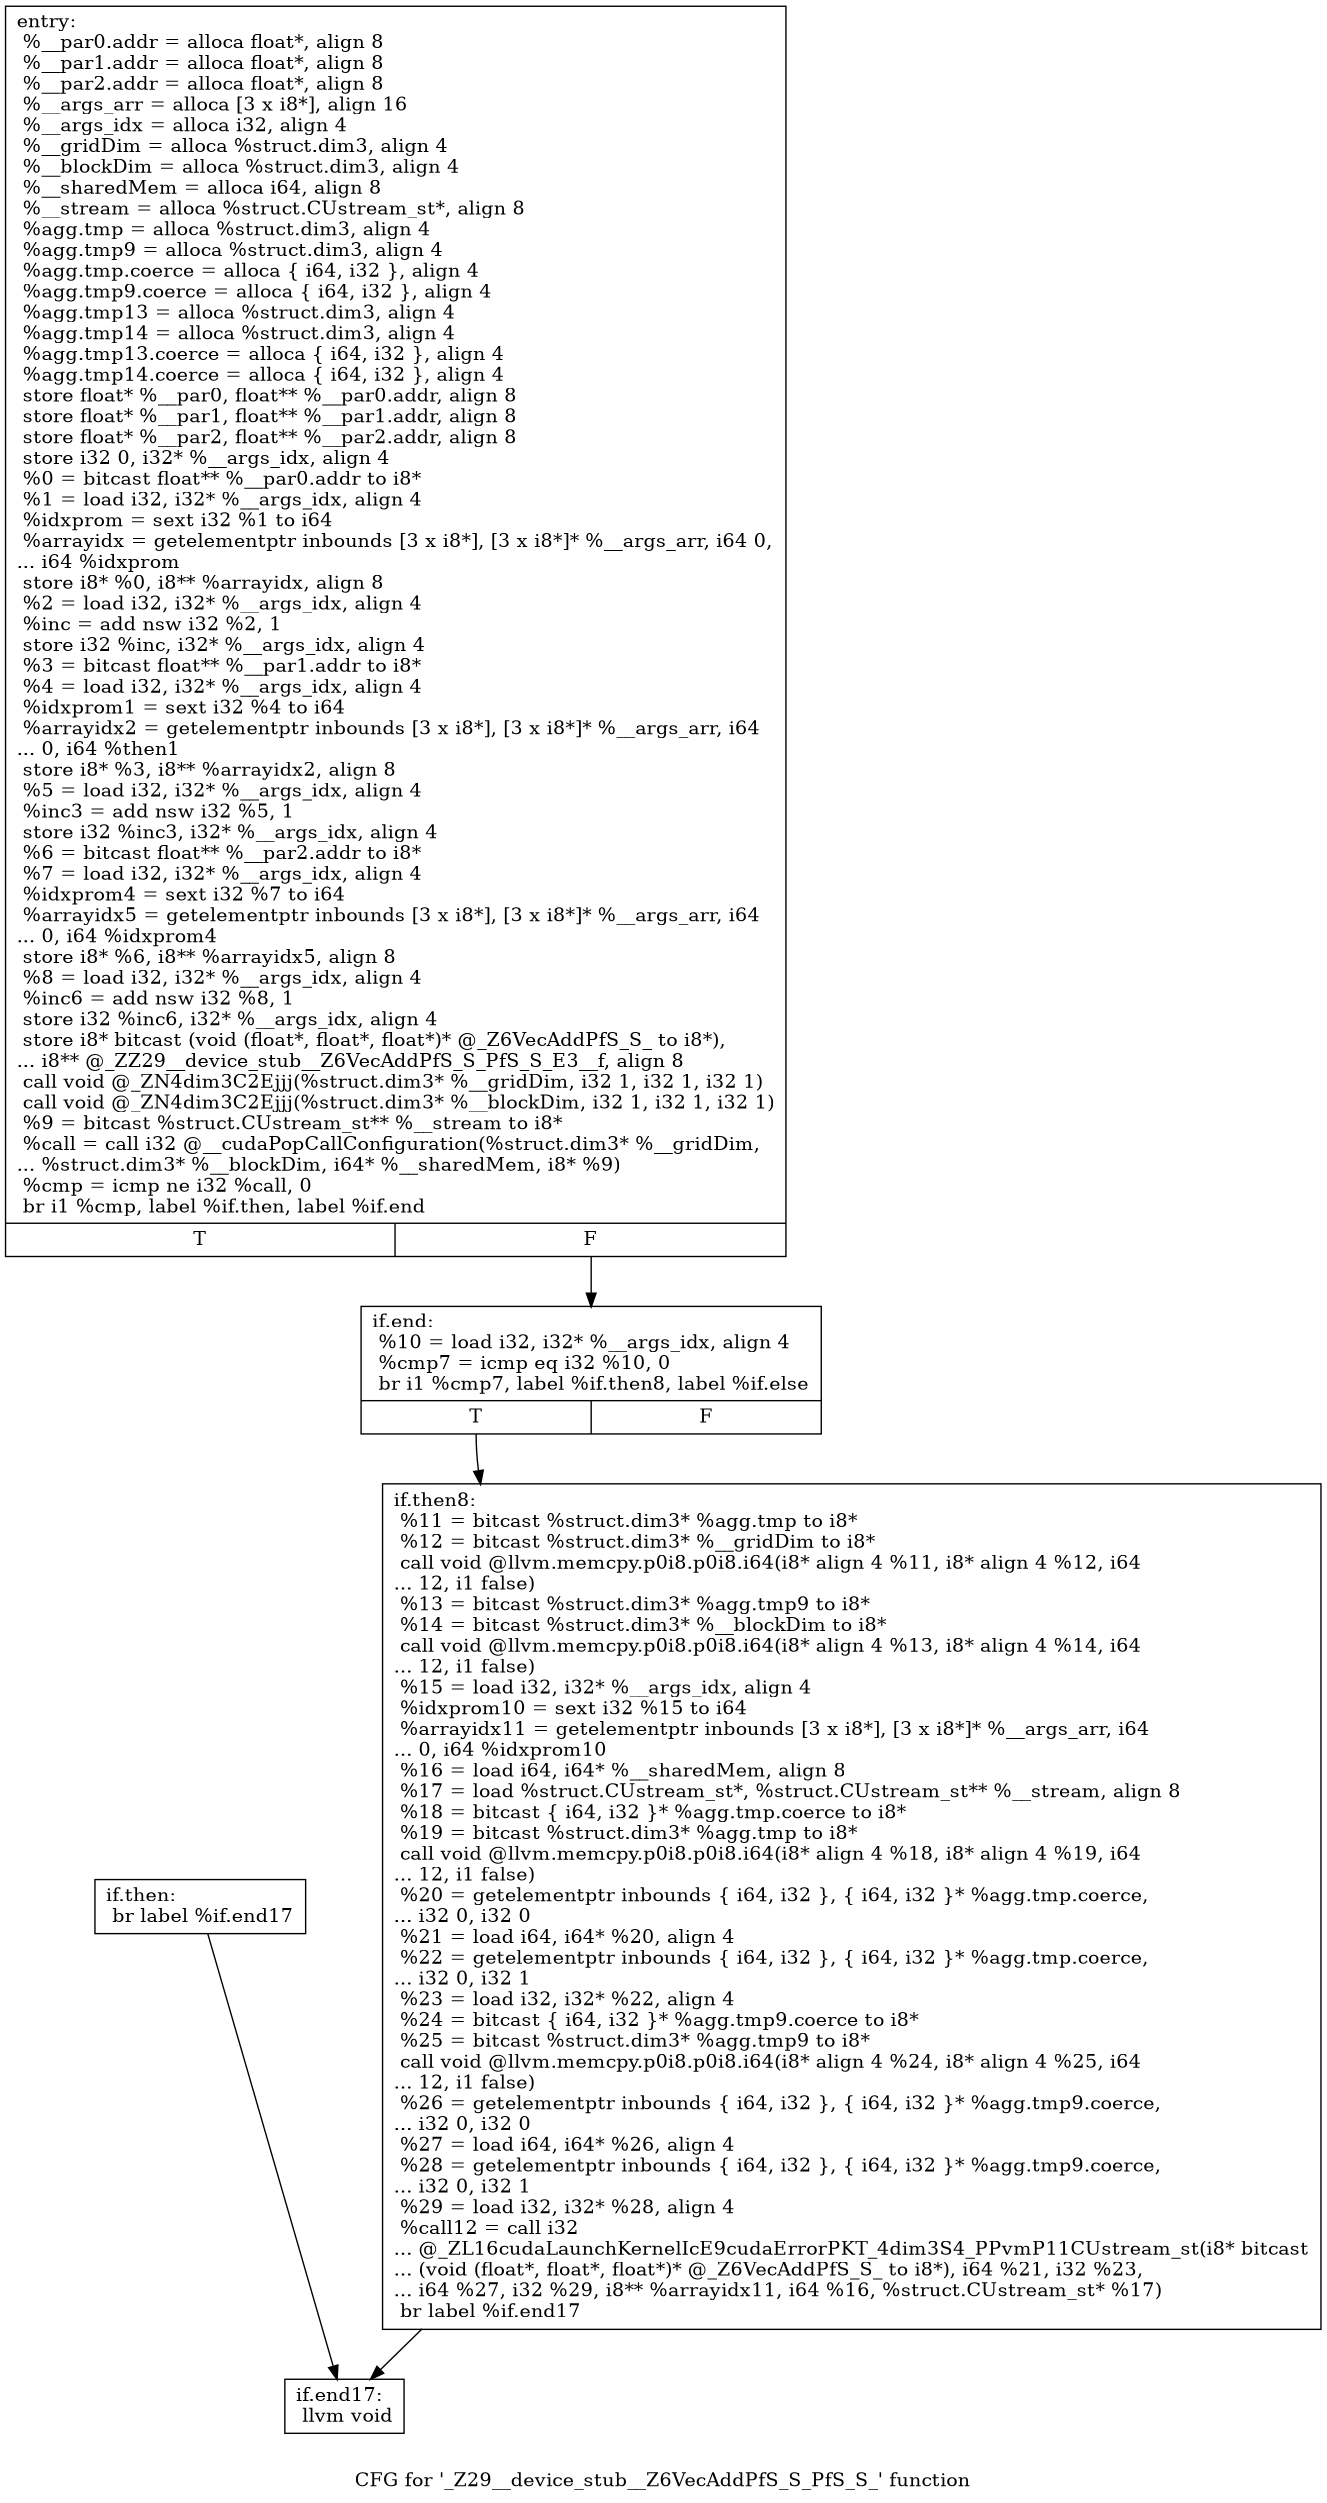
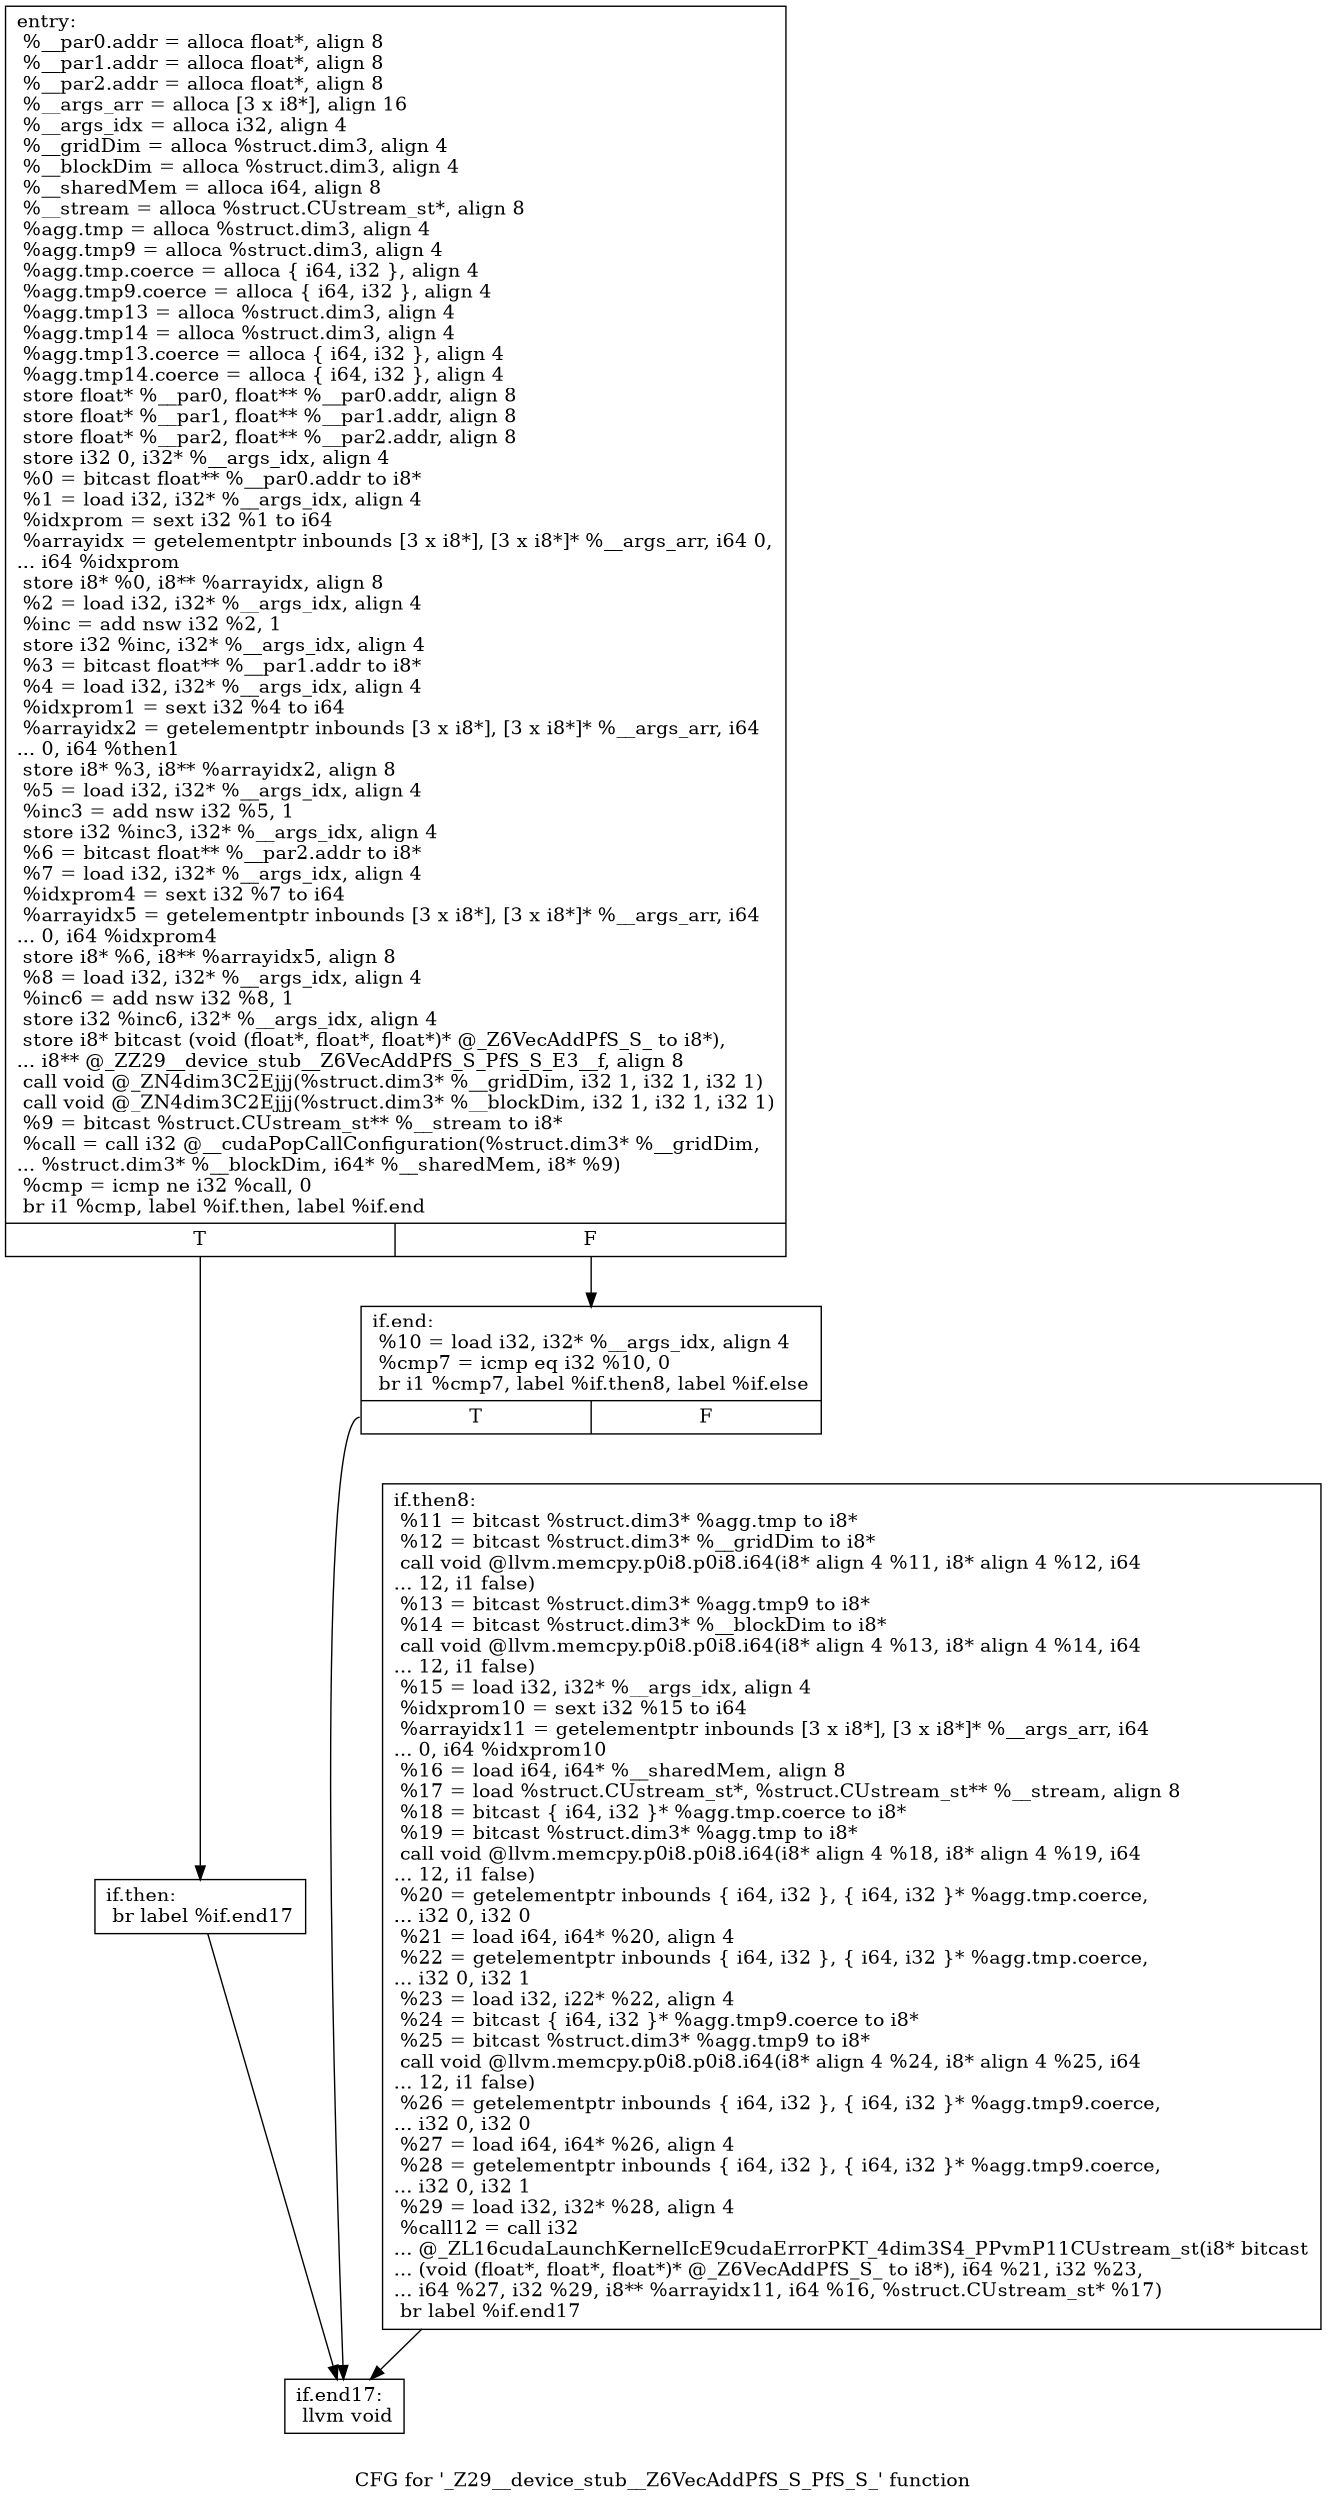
  digraph {
    label="CFG for '_Z29__device_stub__Z6VecAddPfS_S_PfS_S_' function"
    node [shape=record]
    n1 [label="{entry:\l  %__par0.addr = alloca float*, align 8\l  %__par1.addr = alloca float*, align 8\l  %__par2.addr = alloca float*, align 8\l  %__args_arr = alloca [3 x i8*], align 16\l  %__args_idx = alloca i32, align 4\l  %__gridDim = alloca %struct.dim3, align 4\l  %__blockDim = alloca %struct.dim3, align 4\l  %__sharedMem = alloca i64, align 8\l  %__stream = alloca %struct.CUstream_st*, align 8\l  %agg.tmp = alloca %struct.dim3, align 4\l  %agg.tmp9 = alloca %struct.dim3, align 4\l  %agg.tmp.coerce = alloca \{ i64, i32 \}, align 4\l  %agg.tmp9.coerce = alloca \{ i64, i32 \}, align 4\l  %agg.tmp13 = alloca %struct.dim3, align 4\l  %agg.tmp14 = alloca %struct.dim3, align 4\l  %agg.tmp13.coerce = alloca \{ i64, i32 \}, align 4\l  %agg.tmp14.coerce = alloca \{ i64, i32 \}, align 4\l  store float* %__par0, float** %__par0.addr, align 8\l  store float* %__par1, float** %__par1.addr, align 8\l  store float* %__par2, float** %__par2.addr, align 8\l  store i32 0, i32* %__args_idx, align 4\l  %0 = bitcast float** %__par0.addr to i8*\l  %1 = load i32, i32* %__args_idx, align 4\l  %idxprom = sext i32 %1 to i64\l  %arrayidx = getelementptr inbounds [3 x i8*], [3 x i8*]* %__args_arr, i64 0,\l... i64 %idxprom\l  store i8* %0, i8** %arrayidx, align 8\l  %2 = load i32, i32* %__args_idx, align 4\l  %inc = add nsw i32 %2, 1\l  store i32 %inc, i32* %__args_idx, align 4\l  %3 = bitcast float** %__par1.addr to i8*\l  %4 = load i32, i32* %__args_idx, align 4\l  %idxprom1 = sext i32 %4 to i64\l  %arrayidx2 = getelementptr inbounds [3 x i8*], [3 x i8*]* %__args_arr, i64\l... 0, i64 %then1\l  store i8* %3, i8** %arrayidx2, align 8\l  %5 = load i32, i32* %__args_idx, align 4\l  %inc3 = add nsw i32 %5, 1\l  store i32 %inc3, i32* %__args_idx, align 4\l  %6 = bitcast float** %__par2.addr to i8*\l  %7 = load i32, i32* %__args_idx, align 4\l  %idxprom4 = sext i32 %7 to i64\l  %arrayidx5 = getelementptr inbounds [3 x i8*], [3 x i8*]* %__args_arr, i64\l... 0, i64 %idxprom4\l  store i8* %6, i8** %arrayidx5, align 8\l  %8 = load i32, i32* %__args_idx, align 4\l  %inc6 = add nsw i32 %8, 1\l  store i32 %inc6, i32* %__args_idx, align 4\l  store i8* bitcast (void (float*, float*, float*)* @_Z6VecAddPfS_S_ to i8*),\l... i8** @_ZZ29__device_stub__Z6VecAddPfS_S_PfS_S_E3__f, align 8\l  call void @_ZN4dim3C2Ejjj(%struct.dim3* %__gridDim, i32 1, i32 1, i32 1)\l  call void @_ZN4dim3C2Ejjj(%struct.dim3* %__blockDim, i32 1, i32 1, i32 1)\l  %9 = bitcast %struct.CUstream_st** %__stream to i8*\l  %call = call i32 @__cudaPopCallConfiguration(%struct.dim3* %__gridDim,\l... %struct.dim3* %__blockDim, i64* %__sharedMem, i8* %9)\l  %cmp = icmp ne i32 %call, 0\l  br i1 %cmp, label %if.then, label %if.end\l|{<s0>T|<s1>F}}"]
    n2 [label="{if.then:                                          \l  br label %if.end17\l}"]
    n3 [label="{if.end:                                           \l  %10 = load i32, i32* %__args_idx, align 4\l  %cmp7 = icmp eq i32 %10, 0\l  br i1 %cmp7, label %if.then8, label %if.else\l|{<s0>T|<s1>F}}"]
    n4 [label="{if.end17:                                         \l  llvm void\l}"]
-   n5 [label="{if.then8:                                         \l  %11 = bitcast %struct.dim3* %agg.tmp to i8*\l  %12 = bitcast %struct.dim3* %__gridDim to i8*\l  call void @llvm.memcpy.p0i8.p0i8.i64(i8* align 4 %11, i8* align 4 %12, i64\l... 12, i1 false)\l  %13 = bitcast %struct.dim3* %agg.tmp9 to i8*\l  %14 = bitcast %struct.dim3* %__blockDim to i8*\l  call void @llvm.memcpy.p0i8.p0i8.i64(i8* align 4 %13, i8* align 4 %14, i64\l... 12, i1 false)\l  %15 = load i32, i32* %__args_idx, align 4\l  %idxprom10 = sext i32 %15 to i64\l  %arrayidx11 = getelementptr inbounds [3 x i8*], [3 x i8*]* %__args_arr, i64\l... 0, i64 %idxprom10\l  %16 = load i64, i64* %__sharedMem, align 8\l  %17 = load %struct.CUstream_st*, %struct.CUstream_st** %__stream, align 8\l  %18 = bitcast \{ i64, i32 \}* %agg.tmp.coerce to i8*\l  %19 = bitcast %struct.dim3* %agg.tmp to i8*\l  call void @llvm.memcpy.p0i8.p0i8.i64(i8* align 4 %18, i8* align 4 %19, i64\l... 12, i1 false)\l  %20 = getelementptr inbounds \{ i64, i32 \}, \{ i64, i32 \}* %agg.tmp.coerce,\l... i32 0, i32 0\l  %21 = load i64, i64* %20, align 4\l  %22 = getelementptr inbounds \{ i64, i32 \}, \{ i64, i32 \}* %agg.tmp.coerce,\l... i32 0, i32 1\l  %23 = load i32, i32* %22, align 4\l  %24 = bitcast \{ i64, i32 \}* %agg.tmp9.coerce to i8*\l  %25 = bitcast %struct.dim3* %agg.tmp9 to i8*\l  call void @llvm.memcpy.p0i8.p0i8.i64(i8* align 4 %24, i8* align 4 %25, i64\l... 12, i1 false)\l  %26 = getelementptr inbounds \{ i64, i32 \}, \{ i64, i32 \}* %agg.tmp9.coerce,\l... i32 0, i32 0\l  %27 = load i64, i64* %26, align 4\l  %28 = getelementptr inbounds \{ i64, i32 \}, \{ i64, i32 \}* %agg.tmp9.coerce,\l... i32 0, i32 1\l  %29 = load i32, i32* %28, align 4\l  %call12 = call i32\l... @_ZL16cudaLaunchKernelIcE9cudaErrorPKT_4dim3S4_PPvmP11CUstream_st(i8* bitcast\l... (void (float*, float*, float*)* @_Z6VecAddPfS_S_ to i8*), i64 %21, i32 %23,\l... i64 %27, i32 %29, i8** %arrayidx11, i64 %16, %struct.CUstream_st* %17)\l  br label %if.end17\l}"]
+   n5 [label="{if.then8:                                         \l  %11 = bitcast %struct.dim3* %agg.tmp to i8*\l  %12 = bitcast %struct.dim3* %__gridDim to i8*\l  call void @llvm.memcpy.p0i8.p0i8.i64(i8* align 4 %11, i8* align 4 %12, i64\l... 12, i1 false)\l  %13 = bitcast %struct.dim3* %agg.tmp9 to i8*\l  %14 = bitcast %struct.dim3* %__blockDim to i8*\l  call void @llvm.memcpy.p0i8.p0i8.i64(i8* align 4 %13, i8* align 4 %14, i64\l... 12, i1 false)\l  %15 = load i32, i32* %__args_idx, align 4\l  %idxprom10 = sext i32 %15 to i64\l  %arrayidx11 = getelementptr inbounds [3 x i8*], [3 x i8*]* %__args_arr, i64\l... 0, i64 %idxprom10\l  %16 = load i64, i64* %__sharedMem, align 8\l  %17 = load %struct.CUstream_st*, %struct.CUstream_st** %__stream, align 8\l  %18 = bitcast \{ i64, i32 \}* %agg.tmp.coerce to i8*\l  %19 = bitcast %struct.dim3* %agg.tmp to i8*\l  call void @llvm.memcpy.p0i8.p0i8.i64(i8* align 4 %18, i8* align 4 %19, i64\l... 12, i1 false)\l  %20 = getelementptr inbounds \{ i64, i32 \}, \{ i64, i32 \}* %agg.tmp.coerce,\l... i32 0, i32 0\l  %21 = load i64, i64* %20, align 4\l  %22 = getelementptr inbounds \{ i64, i32 \}, \{ i64, i32 \}* %agg.tmp.coerce,\l... i32 0, i32 1\l  %23 = load i32, i22* %22, align 4\l  %24 = bitcast \{ i64, i32 \}* %agg.tmp9.coerce to i8*\l  %25 = bitcast %struct.dim3* %agg.tmp9 to i8*\l  call void @llvm.memcpy.p0i8.p0i8.i64(i8* align 4 %24, i8* align 4 %25, i64\l... 12, i1 false)\l  %26 = getelementptr inbounds \{ i64, i32 \}, \{ i64, i32 \}* %agg.tmp9.coerce,\l... i32 0, i32 0\l  %27 = load i64, i64* %26, align 4\l  %28 = getelementptr inbounds \{ i64, i32 \}, \{ i64, i32 \}* %agg.tmp9.coerce,\l... i32 0, i32 1\l  %29 = load i32, i32* %28, align 4\l  %call12 = call i32\l... @_ZL16cudaLaunchKernelIcE9cudaErrorPKT_4dim3S4_PPvmP11CUstream_st(i8* bitcast\l... (void (float*, float*, float*)* @_Z6VecAddPfS_S_ to i8*), i64 %21, i32 %23,\l... i64 %27, i32 %29, i8** %arrayidx11, i64 %16, %struct.CUstream_st* %17)\l  br label %if.end17\l}"]
+   n1 -> n2 [tailport=s0]
    n1 -> n3 [tailport=s1]
    n2 -> n4
-   n3 -> n5 [tailport=s0]
+   n3 -> n4 [tailport=s0]
    n5 -> n4
  }
